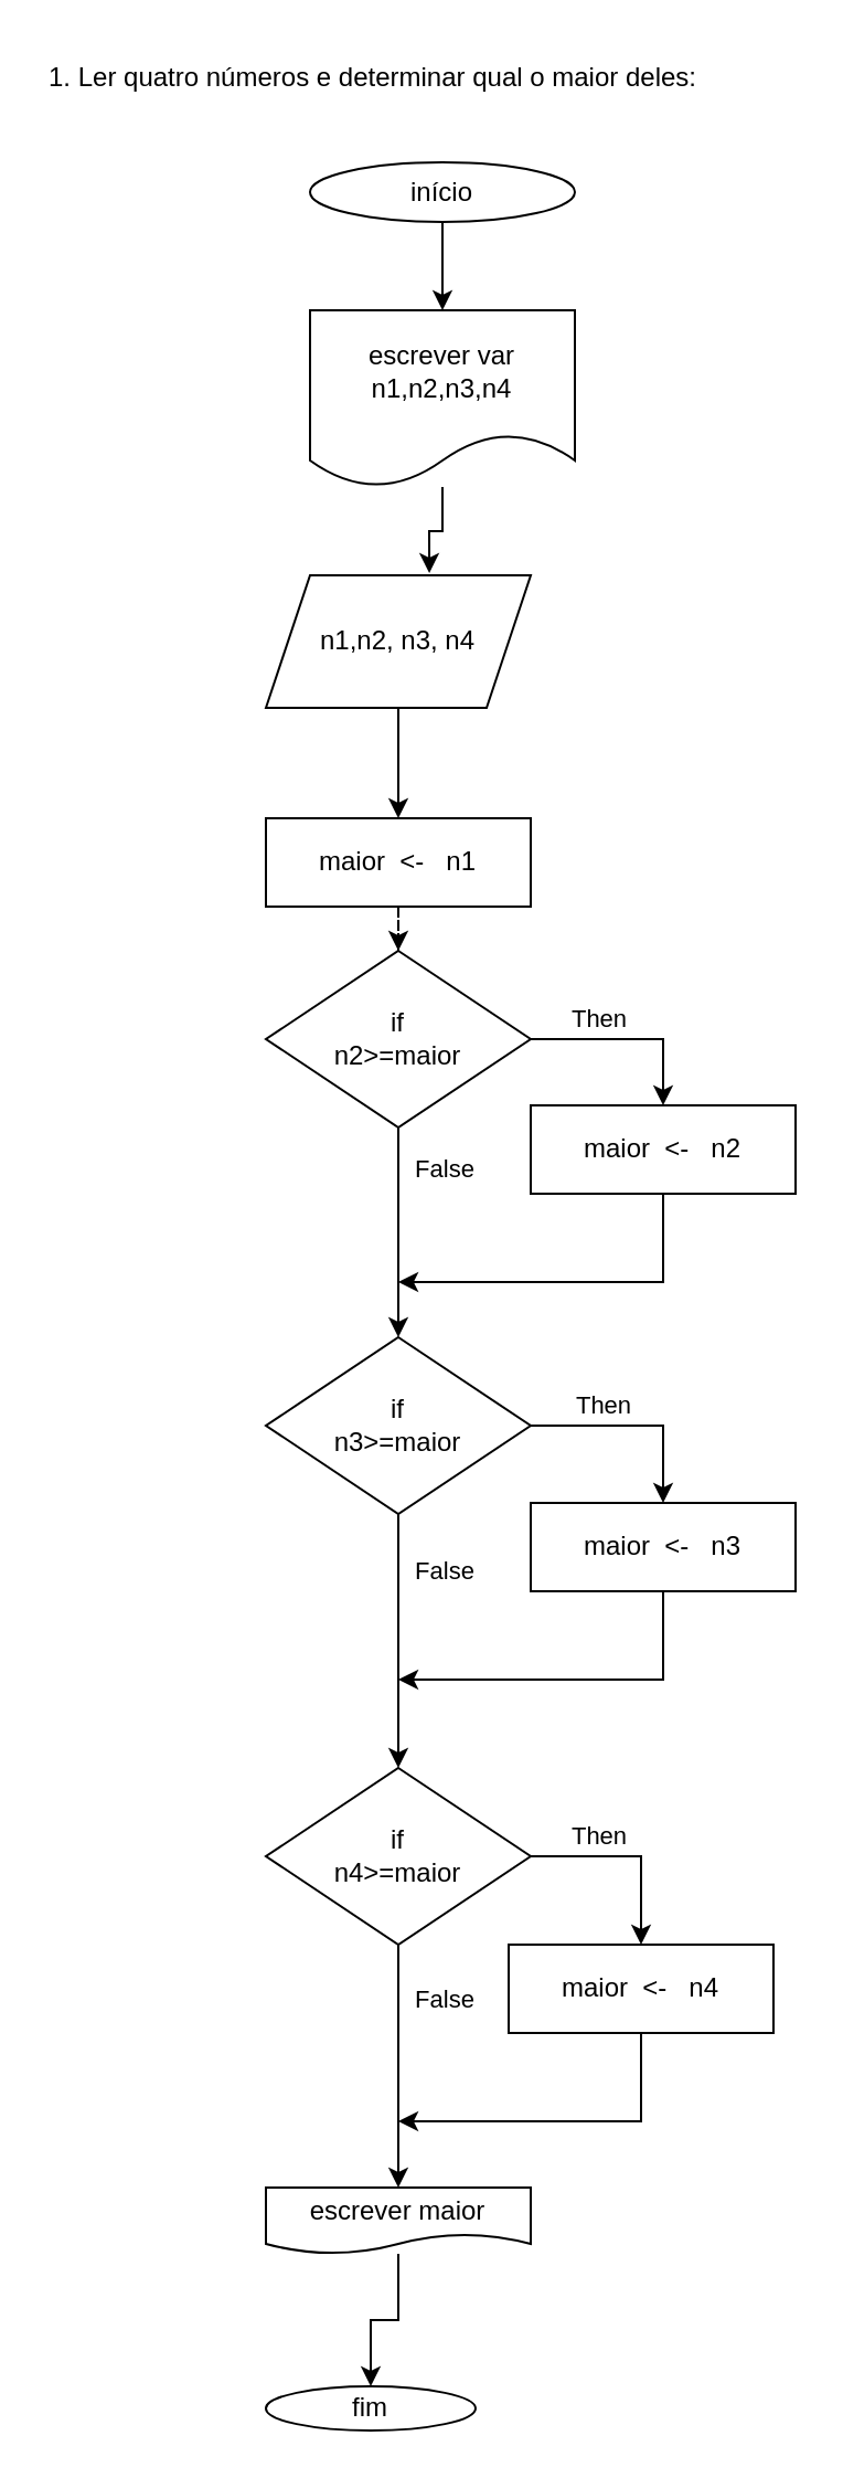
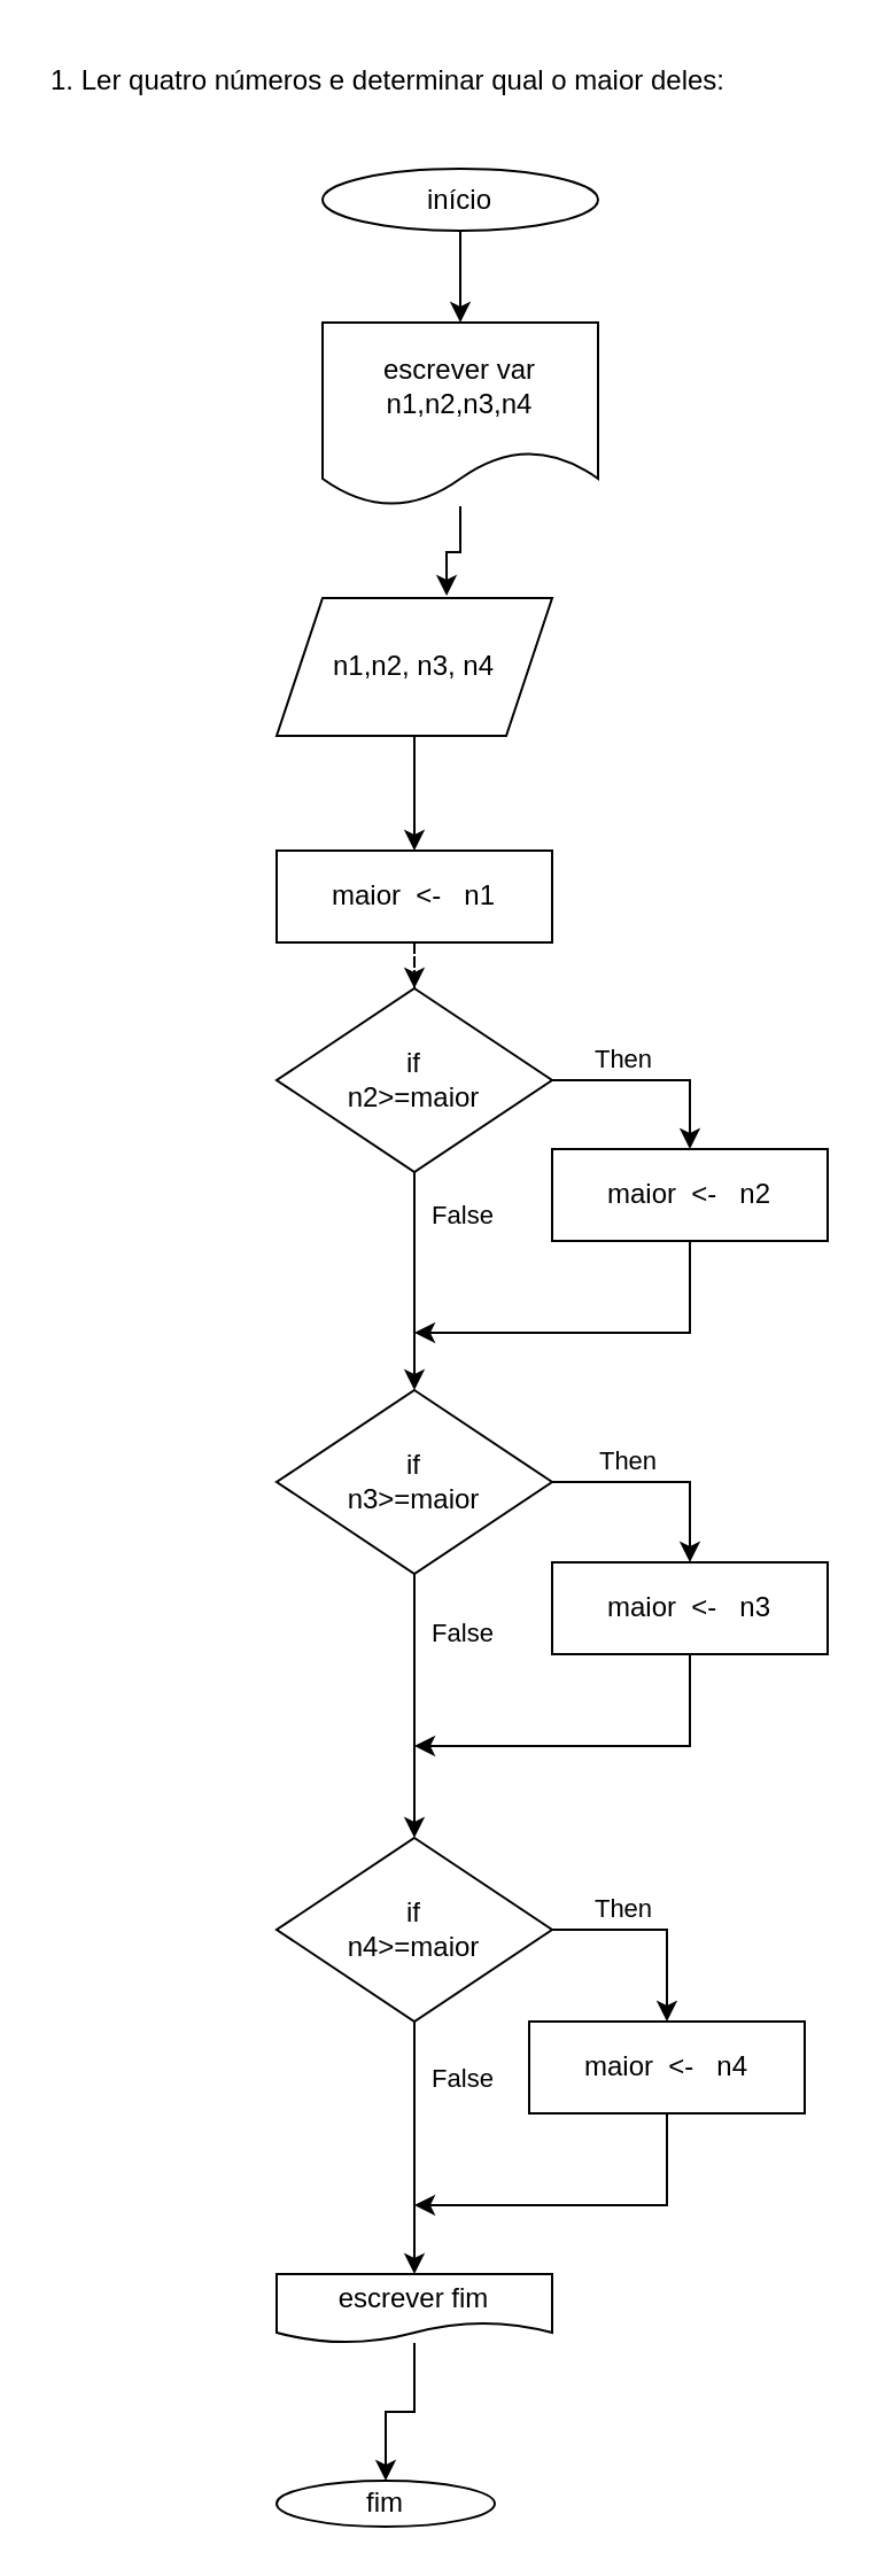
  <mxCell id="0" />
  <mxCell id="1" parent="0" />
  <mxCell id="2" value="1. Ler quatro números e determinar qual o maior deles:" style="text;html=1;align=left;verticalAlign=middle;resizable=0;points=[];autosize=1;strokeColor=none;fillColor=none;" vertex="1" parent="1"><mxGeometry width="320" height="30" as="geometry" x="20" y="20" /></mxCell>
  <mxCell id="3" value="" style="edgeStyle=orthogonalEdgeStyle;rounded=0;orthogonalLoop=1;jettySize=auto;html=1;" edge="1" parent="1" source="4" target="6"><mxGeometry relative="1" as="geometry" /></mxCell>
  <mxCell id="4" value="n1,n2, n3, n4" style="shape=parallelogram;perimeter=parallelogramPerimeter;whiteSpace=wrap;html=1;fixedSize=1;" vertex="1" parent="1"><mxGeometry x="120" y="260" width="120" height="60" as="geometry" /></mxCell>
  <mxCell id="5" value="" style="edgeStyle=orthogonalEdgeStyle;rounded=0;orthogonalLoop=1;jettySize=auto;html=1;dashed=1;" edge="1" parent="1" source="6" target="18"><mxGeometry relative="1" as="geometry" /></mxCell>
  <mxCell id="6" value="maior&amp;nbsp; &amp;lt;-&amp;nbsp; &amp;nbsp;n1" style="rounded=0;whiteSpace=wrap;html=1;" vertex="1" parent="1"><mxGeometry x="120" y="370" width="120" height="40" as="geometry" /></mxCell>
  <mxCell id="7" value="escrever var n1,n2,n3,n4" style="shape=document;whiteSpace=wrap;html=1;boundedLbl=1;" vertex="1" parent="1"><mxGeometry x="140" y="140" width="120" height="80" as="geometry" /></mxCell>
  <mxCell id="8" style="edgeStyle=orthogonalEdgeStyle;rounded=0;orthogonalLoop=1;jettySize=auto;html=1;entryX=0.5;entryY=0;entryDx=0;entryDy=0;" edge="1" parent="1" source="9" target="12"><mxGeometry relative="1" as="geometry" /></mxCell>
- <mxCell id="9" value="escrever maior" style="shape=document;whiteSpace=wrap;html=1;boundedLbl=1;" vertex="1" parent="1"><mxGeometry x="120" y="990" width="120" height="30" as="geometry" /></mxCell>
+ <mxCell id="9" value="escrever fim" style="shape=document;whiteSpace=wrap;html=1;boundedLbl=1;" vertex="1" parent="1"><mxGeometry x="120" y="990" width="120" height="30" as="geometry" /></mxCell>
  <mxCell id="10" style="edgeStyle=orthogonalEdgeStyle;rounded=0;orthogonalLoop=1;jettySize=auto;html=1;exitX=0.5;exitY=1;exitDx=0;exitDy=0;entryX=0.5;entryY=0;entryDx=0;entryDy=0;" edge="1" parent="1" source="11" target="7"><mxGeometry relative="1" as="geometry" /></mxCell>
  <mxCell id="11" value="início" style="ellipse;whiteSpace=wrap;html=1;" vertex="1" parent="1"><mxGeometry x="140" y="73" width="120" height="27" as="geometry" /></mxCell>
  <mxCell id="12" value="fim" style="ellipse;whiteSpace=wrap;html=1;" vertex="1" parent="1"><mxGeometry x="120" y="1080" width="95" height="20" as="geometry" /></mxCell>
  <mxCell id="13" style="edgeStyle=orthogonalEdgeStyle;rounded=0;orthogonalLoop=1;jettySize=auto;html=1;entryX=0.617;entryY=-0.017;entryDx=0;entryDy=0;entryPerimeter=0;" edge="1" parent="1" source="7" target="4"><mxGeometry relative="1" as="geometry" /></mxCell>
  <mxCell id="14" style="edgeStyle=orthogonalEdgeStyle;rounded=0;orthogonalLoop=1;jettySize=auto;html=1;entryX=0.5;entryY=0;entryDx=0;entryDy=0;exitX=1;exitY=0.5;exitDx=0;exitDy=0;" edge="1" parent="1" source="18" target="20"><mxGeometry relative="1" as="geometry" /></mxCell>
  <mxCell id="15" value="Then" style="edgeLabel;html=1;align=center;verticalAlign=middle;resizable=0;points=[];" vertex="1" connectable="0" parent="14"><mxGeometry x="-0.4" y="2" relative="1" as="geometry"><mxPoint x="3" y="-8" as="offset" /></mxGeometry></mxCell>
  <mxCell id="16" style="edgeStyle=orthogonalEdgeStyle;rounded=0;orthogonalLoop=1;jettySize=auto;html=1;entryX=0.5;entryY=0;entryDx=0;entryDy=0;" edge="1" parent="1" source="18" target="25"><mxGeometry relative="1" as="geometry"><mxPoint x="180" y="610" as="targetPoint" /></mxGeometry></mxCell>
  <mxCell id="17" value="False" style="edgeLabel;html=1;align=center;verticalAlign=middle;resizable=0;points=[];" vertex="1" connectable="0" parent="16"><mxGeometry x="-0.244" relative="1" as="geometry"><mxPoint x="20" y="-18" as="offset" /></mxGeometry></mxCell>
  <mxCell id="18" value="if &lt;br&gt;n2&amp;gt;=maior" style="rhombus;whiteSpace=wrap;html=1;" vertex="1" parent="1"><mxGeometry x="120" y="430" width="120" height="80" as="geometry" /></mxCell>
  <mxCell id="19" style="edgeStyle=orthogonalEdgeStyle;rounded=0;orthogonalLoop=1;jettySize=auto;html=1;exitX=0.5;exitY=1;exitDx=0;exitDy=0;" edge="1" parent="1" source="20"><mxGeometry relative="1" as="geometry"><mxPoint x="180" y="580" as="targetPoint" /><Array as="points"><mxPoint x="300" y="580" /></Array></mxGeometry></mxCell>
  <mxCell id="20" value="maior&amp;nbsp; &amp;lt;-&amp;nbsp; &amp;nbsp;n2" style="rounded=0;whiteSpace=wrap;html=1;" vertex="1" parent="1"><mxGeometry x="240" y="500" width="120" height="40" as="geometry" /></mxCell>
  <mxCell id="21" style="edgeStyle=orthogonalEdgeStyle;rounded=0;orthogonalLoop=1;jettySize=auto;html=1;entryX=0.5;entryY=0;entryDx=0;entryDy=0;exitX=1;exitY=0.5;exitDx=0;exitDy=0;" edge="1" parent="1" source="25" target="27"><mxGeometry relative="1" as="geometry" /></mxCell>
  <mxCell id="22" value="Then" style="edgeLabel;html=1;align=center;verticalAlign=middle;resizable=0;points=[];" vertex="1" connectable="0" parent="21"><mxGeometry x="-0.4" y="2" relative="1" as="geometry"><mxPoint x="3" y="-8" as="offset" /></mxGeometry></mxCell>
  <mxCell id="23" style="edgeStyle=orthogonalEdgeStyle;rounded=0;orthogonalLoop=1;jettySize=auto;html=1;entryX=0.5;entryY=0;entryDx=0;entryDy=0;" edge="1" parent="1" source="25" target="32"><mxGeometry relative="1" as="geometry"><mxPoint x="180" y="790" as="targetPoint" /></mxGeometry></mxCell>
  <mxCell id="24" value="False" style="edgeLabel;html=1;align=center;verticalAlign=middle;resizable=0;points=[];" vertex="1" connectable="0" parent="23"><mxGeometry x="-0.244" relative="1" as="geometry"><mxPoint x="20" y="-18" as="offset" /></mxGeometry></mxCell>
  <mxCell id="25" value="if &lt;br&gt;n3&amp;gt;=maior" style="rhombus;whiteSpace=wrap;html=1;" vertex="1" parent="1"><mxGeometry x="120" y="605" width="120" height="80" as="geometry" /></mxCell>
  <mxCell id="26" style="edgeStyle=orthogonalEdgeStyle;rounded=0;orthogonalLoop=1;jettySize=auto;html=1;exitX=0.5;exitY=1;exitDx=0;exitDy=0;" edge="1" parent="1" source="27"><mxGeometry relative="1" as="geometry"><mxPoint x="180" y="760" as="targetPoint" /><Array as="points"><mxPoint x="300" y="760" /></Array></mxGeometry></mxCell>
  <mxCell id="27" value="maior&amp;nbsp; &amp;lt;-&amp;nbsp; &amp;nbsp;n3" style="rounded=0;whiteSpace=wrap;html=1;" vertex="1" parent="1"><mxGeometry x="240" y="680" width="120" height="40" as="geometry" /></mxCell>
  <mxCell id="28" style="edgeStyle=orthogonalEdgeStyle;rounded=0;orthogonalLoop=1;jettySize=auto;html=1;entryX=0.5;entryY=0;entryDx=0;entryDy=0;exitX=1;exitY=0.5;exitDx=0;exitDy=0;" edge="1" parent="1" source="32" target="34"><mxGeometry relative="1" as="geometry" /></mxCell>
  <mxCell id="29" value="Then" style="edgeLabel;html=1;align=center;verticalAlign=middle;resizable=0;points=[];" vertex="1" connectable="0" parent="28"><mxGeometry x="-0.4" y="2" relative="1" as="geometry"><mxPoint x="3" y="-8" as="offset" /></mxGeometry></mxCell>
  <mxCell id="30" style="edgeStyle=orthogonalEdgeStyle;rounded=0;orthogonalLoop=1;jettySize=auto;html=1;entryX=0.5;entryY=0;entryDx=0;entryDy=0;" edge="1" parent="1" source="32" target="9"><mxGeometry relative="1" as="geometry"><mxPoint x="170" y="990" as="targetPoint" /></mxGeometry></mxCell>
  <mxCell id="31" value="False" style="edgeLabel;html=1;align=center;verticalAlign=middle;resizable=0;points=[];" vertex="1" connectable="0" parent="30"><mxGeometry x="-0.244" relative="1" as="geometry"><mxPoint x="20" y="-18" as="offset" /></mxGeometry></mxCell>
  <mxCell id="32" value="if &lt;br&gt;n4&amp;gt;=maior" style="rhombus;whiteSpace=wrap;html=1;" vertex="1" parent="1"><mxGeometry x="120" y="800" width="120" height="80" as="geometry" /></mxCell>
  <mxCell id="33" style="edgeStyle=orthogonalEdgeStyle;rounded=0;orthogonalLoop=1;jettySize=auto;html=1;exitX=0.5;exitY=1;exitDx=0;exitDy=0;" edge="1" parent="1" source="34"><mxGeometry relative="1" as="geometry"><mxPoint x="180" y="960" as="targetPoint" /><Array as="points"><mxPoint x="290" y="960" /></Array></mxGeometry></mxCell>
  <mxCell id="34" value="maior&amp;nbsp; &amp;lt;-&amp;nbsp; &amp;nbsp;n4" style="rounded=0;whiteSpace=wrap;html=1;" vertex="1" parent="1"><mxGeometry x="230" y="880" width="120" height="40" as="geometry" /></mxCell>
